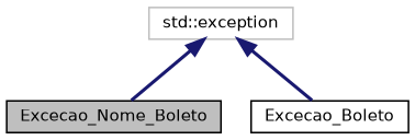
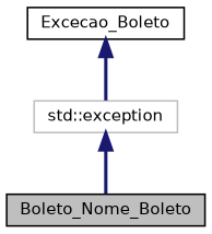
  digraph {
    node [color=black fillcolor=white fontname=Helvetica fontsize=10 shape=record style=filled]
    edge [color=midnightblue dir=back fontname=Helvetica fontsize=10 labelfontname=Helvetica labelfontsize=10 style=bold]
-   n1 [fillcolor=grey75 fontcolor=black height=0.2 label=Excecao_Nome_Boleto width=0.4]
+   n1 [fillcolor=grey75 fontcolor=black height=0.2 label=Boleto_Nome_Boleto width=0.4]
    n2 [height=0.2 label=Excecao_Boleto width=0.4]
    n3 [color=grey75 height=0.2 label="std::exception" width=0.4]
    n3 -> n1
-   n3 -> n2
+   n2 -> n3
  }
